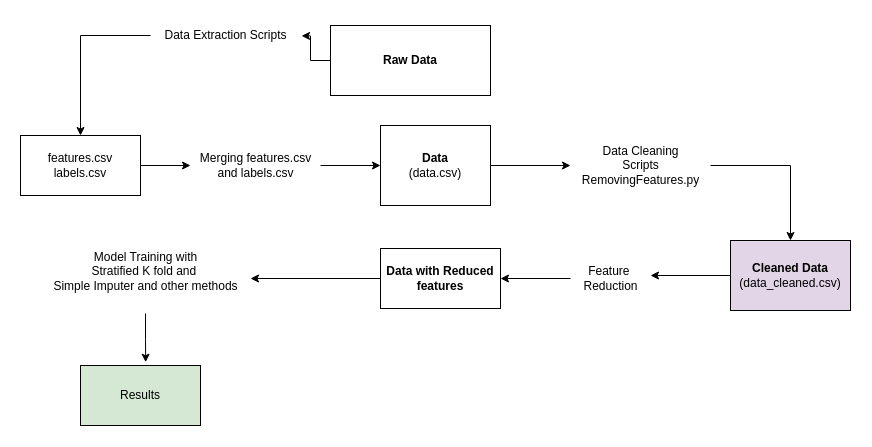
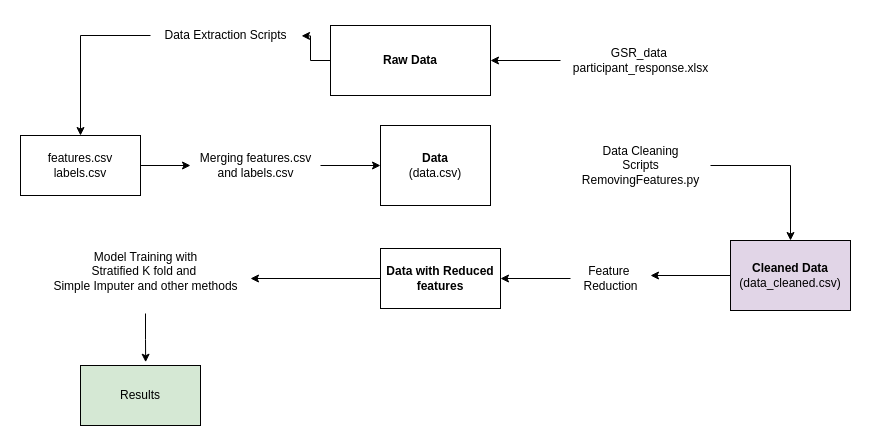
  <mxCell id="0" />
  <mxCell id="1" parent="0" />
  <mxCell id="2" style="edgeStyle=orthogonalEdgeStyle;rounded=0;orthogonalLoop=1;jettySize=auto;html=1;entryX=1.007;entryY=0.512;entryDx=0;entryDy=0;entryPerimeter=0;" edge="1" parent="1" source="3" target="5"><mxGeometry relative="1" as="geometry"><mxPoint x="280" y="60" as="targetPoint" /></mxGeometry></mxCell>
  <mxCell id="3" value="&lt;b&gt;Raw Data&lt;/b&gt;" style="html=1;whiteSpace=wrap;" vertex="1" parent="1"><mxGeometry x="330" y="25" width="160" height="70" as="geometry" /></mxCell>
  <mxCell id="4" style="edgeStyle=orthogonalEdgeStyle;rounded=0;orthogonalLoop=1;jettySize=auto;html=1;entryX=0.5;entryY=0;entryDx=0;entryDy=0;" edge="1" parent="1" source="5" target="11"><mxGeometry relative="1" as="geometry" /></mxCell>
  <mxCell id="5" value="Data Extraction Scripts" style="text;html=1;align=center;verticalAlign=middle;resizable=0;points=[];autosize=1;strokeColor=none;fillColor=none;" vertex="1" parent="1"><mxGeometry x="150" y="20" width="150" height="30" as="geometry" /></mxCell>
  <mxCell id="6" style="edgeStyle=orthogonalEdgeStyle;rounded=0;orthogonalLoop=1;jettySize=auto;html=1;" edge="1" parent="1" source="7" target="13"><mxGeometry relative="1" as="geometry"><mxPoint x="370" y="165" as="targetPoint" /></mxGeometry></mxCell>
  <mxCell id="7" value="Merging features.csv&lt;div&gt;&amp;nbsp;and&amp;nbsp;&lt;span style=&quot;background-color: initial;&quot;&gt;labels.csv&amp;nbsp;&lt;/span&gt;&lt;/div&gt;" style="text;html=1;align=center;verticalAlign=middle;resizable=0;points=[];autosize=1;strokeColor=none;fillColor=none;" vertex="1" parent="1"><mxGeometry x="190" y="145" width="130" height="40" as="geometry" /></mxCell>
+ <mxCell id="8" style="edgeStyle=orthogonalEdgeStyle;rounded=0;orthogonalLoop=1;jettySize=auto;html=1;entryX=1;entryY=0.5;entryDx=0;entryDy=0;" edge="1" parent="1" source="9" target="3"><mxGeometry relative="1" as="geometry" /></mxCell>
+ <mxCell id="9" value="GSR_data&amp;nbsp;&lt;div&gt;&lt;span style=&quot;background-color: initial;&quot;&gt;participant_response.xlsx&lt;/span&gt;&lt;/div&gt;" style="text;html=1;align=center;verticalAlign=middle;resizable=0;points=[];autosize=1;strokeColor=none;fillColor=none;" vertex="1" parent="1"><mxGeometry x="560" y="40" width="160" height="40" as="geometry" /></mxCell>
  <mxCell id="10" style="edgeStyle=orthogonalEdgeStyle;rounded=0;orthogonalLoop=1;jettySize=auto;html=1;" edge="1" parent="1" source="11" target="7"><mxGeometry relative="1" as="geometry" /></mxCell>
  <mxCell id="11" value="features.csv&lt;div&gt;labels.csv&lt;/div&gt;" style="whiteSpace=wrap;html=1;" vertex="1" parent="1"><mxGeometry x="20" y="135" width="120" height="60" as="geometry" /></mxCell>
- <mxCell id="12" style="edgeStyle=orthogonalEdgeStyle;rounded=0;orthogonalLoop=1;jettySize=auto;html=1;" edge="1" parent="1" source="13" target="15"><mxGeometry relative="1" as="geometry"><mxPoint x="540" y="165" as="targetPoint" /></mxGeometry></mxCell>
  <mxCell id="13" value="&lt;b&gt;Data&lt;/b&gt;&lt;div&gt;(data.csv)&lt;/div&gt;" style="html=1;whiteSpace=wrap;" vertex="1" parent="1"><mxGeometry x="380" y="125" width="110" height="80" as="geometry" /></mxCell>
  <mxCell id="14" style="edgeStyle=orthogonalEdgeStyle;rounded=0;orthogonalLoop=1;jettySize=auto;html=1;entryX=0.5;entryY=0;entryDx=0;entryDy=0;" edge="1" parent="1" source="15" target="17"><mxGeometry relative="1" as="geometry" /></mxCell>
  <mxCell id="15" value="Data Cleaning&lt;div&gt;Scripts&lt;/div&gt;&lt;div&gt;RemovingFeatures.py&lt;/div&gt;" style="text;html=1;align=center;verticalAlign=middle;resizable=0;points=[];autosize=1;strokeColor=none;fillColor=none;" vertex="1" parent="1"><mxGeometry x="570" y="135" width="140" height="60" as="geometry" /></mxCell>
  <mxCell id="16" style="edgeStyle=orthogonalEdgeStyle;rounded=0;orthogonalLoop=1;jettySize=auto;html=1;" edge="1" parent="1" source="17"><mxGeometry relative="1" as="geometry"><mxPoint x="650" y="275" as="targetPoint" /></mxGeometry></mxCell>
  <mxCell id="17" value="&lt;b&gt;Cleaned Data&lt;/b&gt;&lt;div&gt;(data_cleaned.csv)&lt;/div&gt;" style="whiteSpace=wrap;html=1;fillColor=#e1d5e7;" vertex="1" parent="1"><mxGeometry x="730" y="240" width="120" height="70" as="geometry" /></mxCell>
  <mxCell id="18" style="edgeStyle=orthogonalEdgeStyle;rounded=0;orthogonalLoop=1;jettySize=auto;html=1;entryX=1;entryY=0.5;entryDx=0;entryDy=0;" edge="1" parent="1" source="19" target="21"><mxGeometry relative="1" as="geometry"><mxPoint x="510" y="278" as="targetPoint" /></mxGeometry></mxCell>
  <mxCell id="19" value="Feature&amp;nbsp;&lt;div&gt;Reduction&lt;/div&gt;" style="text;html=1;align=center;verticalAlign=middle;resizable=0;points=[];autosize=1;strokeColor=none;fillColor=none;" vertex="1" parent="1"><mxGeometry x="570" y="258" width="80" height="40" as="geometry" /></mxCell>
  <mxCell id="20" style="edgeStyle=orthogonalEdgeStyle;rounded=0;orthogonalLoop=1;jettySize=auto;html=1;" edge="1" parent="1" source="21" target="23"><mxGeometry relative="1" as="geometry"><mxPoint x="300" y="278" as="targetPoint" /></mxGeometry></mxCell>
  <mxCell id="21" value="&lt;b&gt;Data with Reduced features&lt;/b&gt;" style="whiteSpace=wrap;html=1;" vertex="1" parent="1"><mxGeometry x="380" y="248" width="120" height="60" as="geometry" /></mxCell>
  <mxCell id="22" style="edgeStyle=orthogonalEdgeStyle;rounded=0;orthogonalLoop=1;jettySize=auto;html=1;entryX=0.543;entryY=-0.055;entryDx=0;entryDy=0;entryPerimeter=0;" edge="1" parent="1" source="23" target="24"><mxGeometry relative="1" as="geometry"><mxPoint x="145" y="365" as="targetPoint" /></mxGeometry></mxCell>
  <mxCell id="23" value="Model Training with&lt;div&gt;Stratified K fold and&amp;nbsp;&lt;/div&gt;&lt;div&gt;Simple Imputer and other methods&lt;/div&gt;&lt;div&gt;&lt;br&gt;&lt;/div&gt;" style="text;html=1;align=center;verticalAlign=middle;resizable=0;points=[];autosize=1;strokeColor=none;fillColor=none;" vertex="1" parent="1"><mxGeometry x="40" y="243" width="210" height="70" as="geometry" /></mxCell>
  <mxCell id="24" value="Results" style="whiteSpace=wrap;html=1;fillColor=#d5e8d4;" vertex="1" parent="1"><mxGeometry x="80" y="365" width="120" height="60" as="geometry" /></mxCell>
